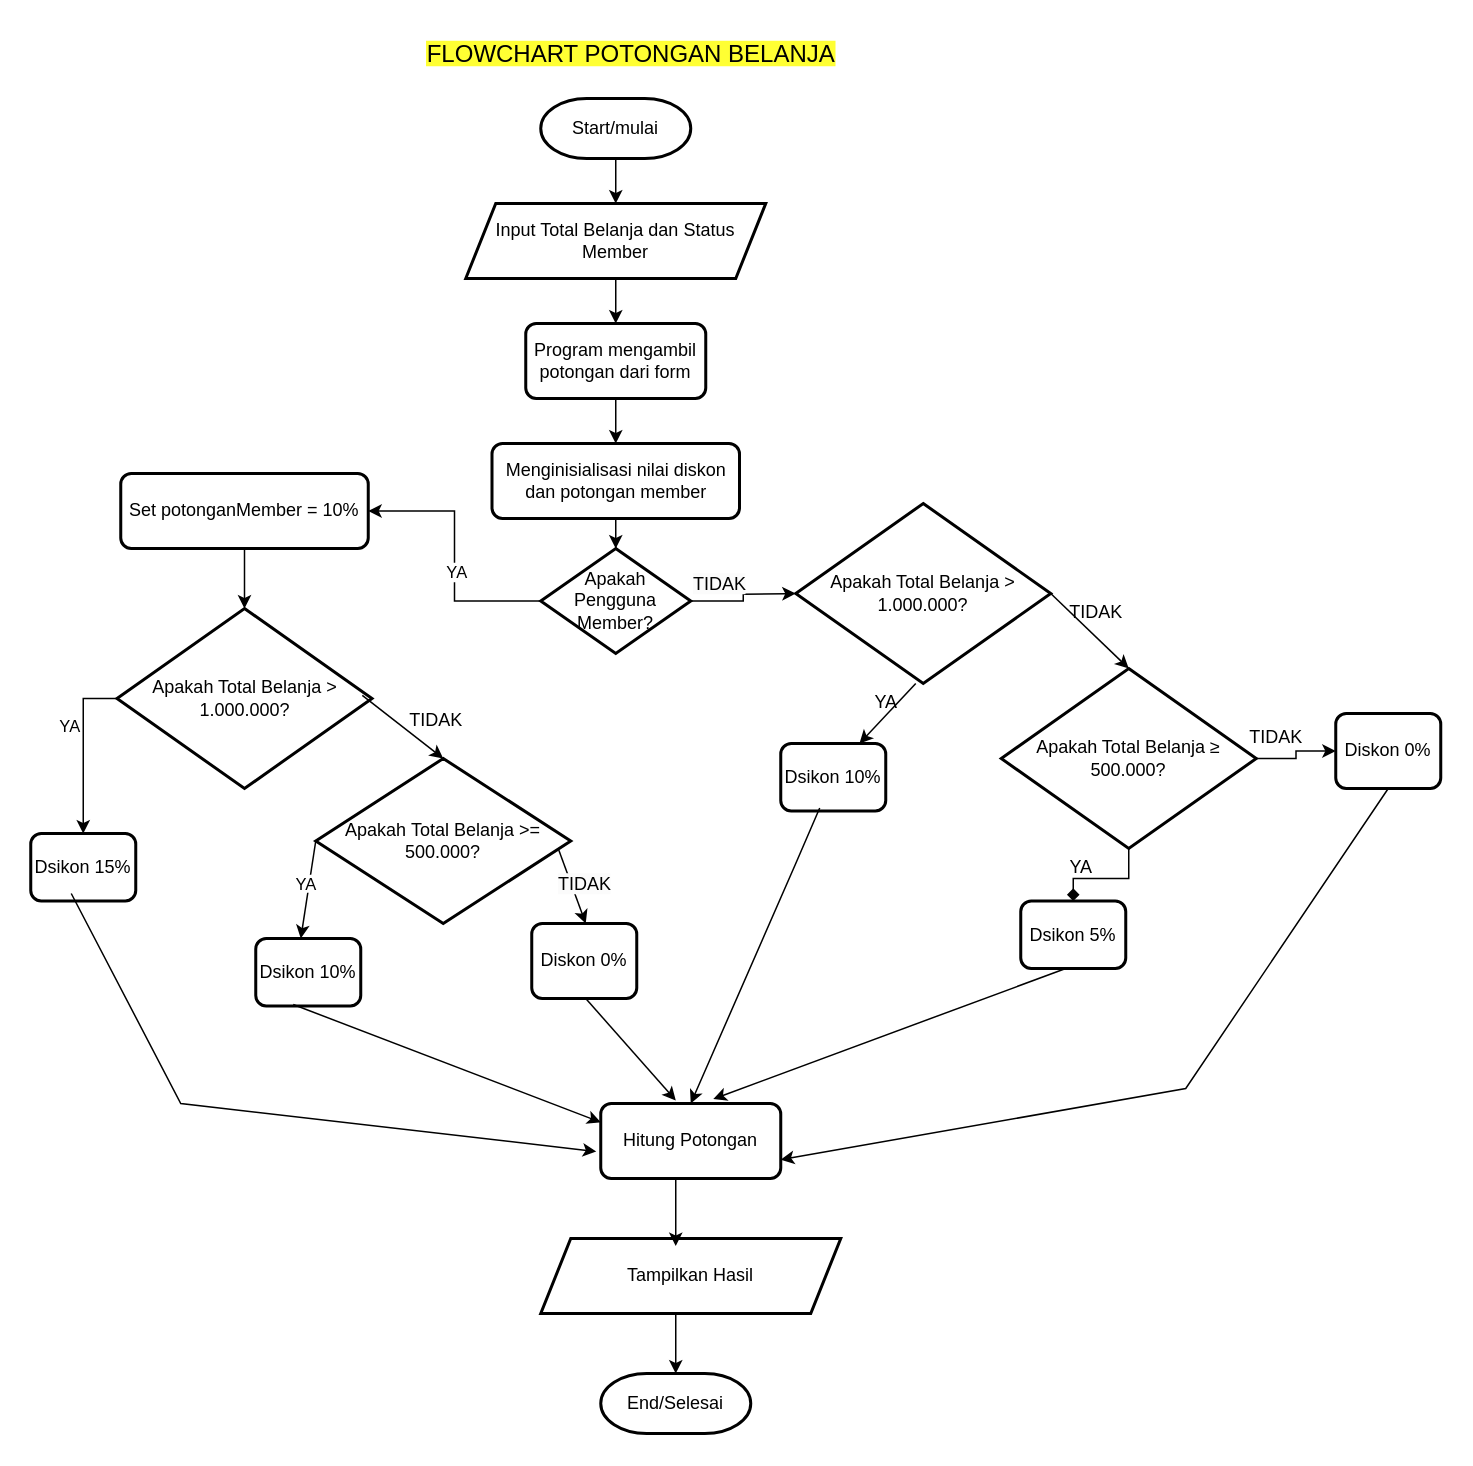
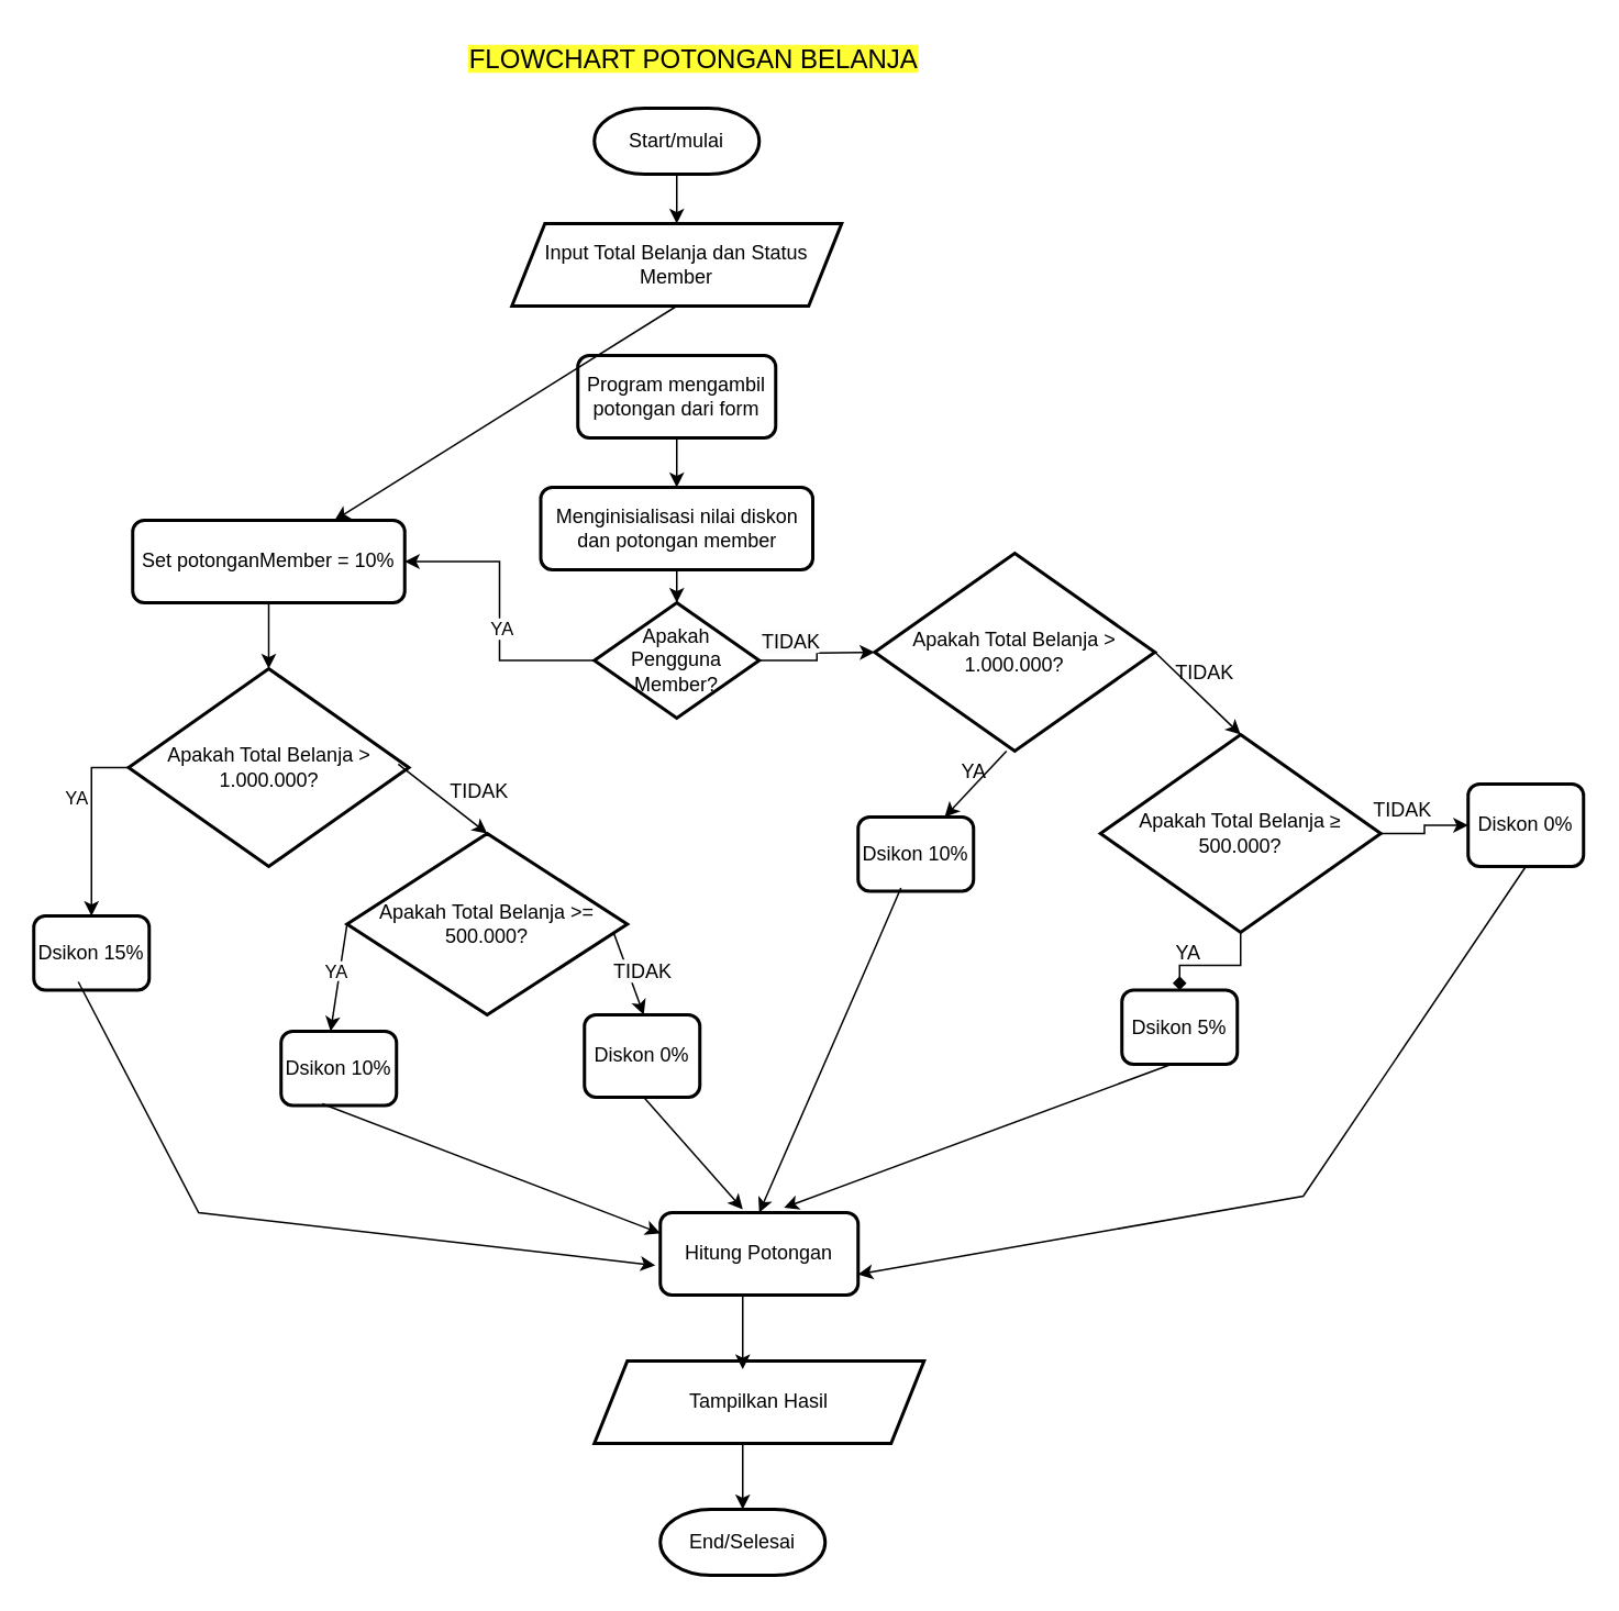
  <mxCell id="0" />
  <mxCell id="1" parent="0" />
  <mxCell id="2" value="&lt;font style=&quot;font-size: 16px; background-color: rgb(255, 255, 51);&quot;&gt;FLOWCHART POTONGAN BELANJA&lt;/font&gt;&lt;div style=&quot;font-size: 16px;&quot;&gt;&lt;br&gt;&lt;/div&gt;" style="text;html=1;align=center;verticalAlign=middle;resizable=0;points=[];autosize=1;strokeColor=none;fillColor=none;" vertex="1" parent="1"><mxGeometry x="270" y="20" width="300" height="50" as="geometry" /></mxCell>
  <mxCell id="3" value="Start/mulai" style="strokeWidth=2;html=1;shape=mxgraph.flowchart.terminator;whiteSpace=wrap;" vertex="1" parent="1"><mxGeometry x="360" y="65" width="100" height="40" as="geometry" /></mxCell>
  <mxCell id="4" value="" style="endArrow=classic;html=1;rounded=0;" edge="1" parent="1"><mxGeometry width="50" height="50" relative="1" as="geometry"><mxPoint x="410" y="105" as="sourcePoint" /><mxPoint x="410" y="135" as="targetPoint" /></mxGeometry></mxCell>
  <mxCell id="5" value="Input Total Belanja dan Status Member" style="shape=parallelogram;perimeter=parallelogramPerimeter;whiteSpace=wrap;html=1;fixedSize=1;strokeWidth=2;" vertex="1" parent="1"><mxGeometry x="310" y="135" width="200" height="50" as="geometry" /></mxCell>
  <mxCell id="6" value="" style="edgeStyle=orthogonalEdgeStyle;rounded=0;orthogonalLoop=1;jettySize=auto;html=1;" edge="1" parent="1" source="7" target="10"><mxGeometry relative="1" as="geometry" /></mxCell>
  <mxCell id="7" value="Program mengambil potongan dari form" style="rounded=1;whiteSpace=wrap;html=1;absoluteArcSize=1;arcSize=14;strokeWidth=2;" vertex="1" parent="1"><mxGeometry x="350" y="215" width="120" height="50" as="geometry" /></mxCell>
- <mxCell id="8" value="" style="endArrow=classic;html=1;rounded=0;exitX=0.5;exitY=1;exitDx=0;exitDy=0;entryX=0.5;entryY=0;entryDx=0;entryDy=0;" edge="1" parent="1" source="5" target="7"><mxGeometry width="50" height="50" relative="1" as="geometry"><mxPoint x="410" y="235" as="sourcePoint" /><mxPoint x="390" y="215" as="targetPoint" /></mxGeometry></mxCell>
+ <mxCell id="8" value="" style="endArrow=classic;html=1;rounded=0;exitX=0.5;exitY=1;exitDx=0;exitDy=0;" edge="1" parent="1" source="5" target="16"><mxGeometry width="50" height="50" relative="1" as="geometry"><mxPoint x="410" y="235" as="sourcePoint" /><mxPoint x="390" y="215" as="targetPoint" /></mxGeometry></mxCell>
  <mxCell id="9" value="" style="edgeStyle=orthogonalEdgeStyle;rounded=0;orthogonalLoop=1;jettySize=auto;html=1;" edge="1" parent="1" source="10" target="14"><mxGeometry relative="1" as="geometry" /></mxCell>
  <mxCell id="10" value="Menginisialisasi nilai diskon dan potongan member" style="rounded=1;whiteSpace=wrap;html=1;absoluteArcSize=1;arcSize=14;strokeWidth=2;" vertex="1" parent="1"><mxGeometry x="327.5" y="295" width="165" height="50" as="geometry" /></mxCell>
  <mxCell id="11" value="" style="edgeStyle=orthogonalEdgeStyle;rounded=0;orthogonalLoop=1;jettySize=auto;html=1;" edge="1" parent="1" source="14" target="16"><mxGeometry relative="1" as="geometry" /></mxCell>
  <mxCell id="12" value="YA" style="edgeLabel;html=1;align=center;verticalAlign=middle;resizable=0;points=[];" vertex="1" connectable="0" parent="11"><mxGeometry x="-0.312" y="2" relative="1" as="geometry"><mxPoint x="3" y="-17" as="offset" /></mxGeometry></mxCell>
  <mxCell id="13" value="" style="edgeStyle=orthogonalEdgeStyle;rounded=0;orthogonalLoop=1;jettySize=auto;html=1;" edge="1" parent="1" source="14"><mxGeometry relative="1" as="geometry"><mxPoint x="530" y="395" as="targetPoint" /></mxGeometry></mxCell>
  <mxCell id="14" value="Apakah Pengguna Member?" style="strokeWidth=2;html=1;shape=mxgraph.flowchart.decision;whiteSpace=wrap;" vertex="1" parent="1"><mxGeometry x="360" y="365" width="100" height="70" as="geometry" /></mxCell>
  <mxCell id="15" value="" style="edgeStyle=orthogonalEdgeStyle;rounded=0;orthogonalLoop=1;jettySize=auto;html=1;" edge="1" parent="1" source="16" target="17"><mxGeometry relative="1" as="geometry" /></mxCell>
  <mxCell id="16" value="Set potonganMember = 10%" style="rounded=1;whiteSpace=wrap;html=1;absoluteArcSize=1;arcSize=14;strokeWidth=2;" vertex="1" parent="1"><mxGeometry x="80" y="315" width="165" height="50" as="geometry" /></mxCell>
  <mxCell id="17" value="Apakah Total Belanja &amp;gt; 1.000.000?" style="strokeWidth=2;html=1;shape=mxgraph.flowchart.decision;whiteSpace=wrap;" vertex="1" parent="1"><mxGeometry x="77.5" y="405" width="170" height="120" as="geometry" /></mxCell>
  <mxCell id="18" value="Dsikon 15%" style="rounded=1;whiteSpace=wrap;html=1;absoluteArcSize=1;arcSize=14;strokeWidth=2;" vertex="1" parent="1"><mxGeometry x="20" y="555" width="70" height="45" as="geometry" /></mxCell>
  <mxCell id="19" value="Diskon 0%" style="rounded=1;whiteSpace=wrap;html=1;absoluteArcSize=1;arcSize=14;strokeWidth=2;" vertex="1" parent="1"><mxGeometry x="354" y="615" width="70" height="50" as="geometry" /></mxCell>
  <mxCell id="20" value="" style="edgeStyle=orthogonalEdgeStyle;rounded=0;orthogonalLoop=1;jettySize=auto;html=1;entryX=0.5;entryY=0;entryDx=0;entryDy=0;exitX=0;exitY=0.5;exitDx=0;exitDy=0;exitPerimeter=0;" edge="1" parent="1" source="17" target="18"><mxGeometry relative="1" as="geometry"><mxPoint x="77.5" y="455" as="sourcePoint" /><mxPoint x="47.5" y="515" as="targetPoint" /><Array as="points"><mxPoint x="55" y="465" /></Array></mxGeometry></mxCell>
  <mxCell id="21" value="YA" style="edgeLabel;html=1;align=center;verticalAlign=middle;resizable=0;points=[];" vertex="1" connectable="0" parent="20"><mxGeometry x="-0.312" y="2" relative="1" as="geometry"><mxPoint x="-12" y="2" as="offset" /></mxGeometry></mxCell>
  <mxCell id="22" value="Apakah&amp;nbsp;Total Belanja &amp;gt;= 500.000?" style="strokeWidth=2;html=1;shape=mxgraph.flowchart.decision;whiteSpace=wrap;" vertex="1" parent="1"><mxGeometry x="210" y="505" width="170" height="110" as="geometry" /></mxCell>
  <mxCell id="23" value="" style="endArrow=classic;html=1;rounded=0;entryX=0.5;entryY=0;entryDx=0;entryDy=0;entryPerimeter=0;exitX=0.962;exitY=0.483;exitDx=0;exitDy=0;exitPerimeter=0;" edge="1" parent="1" source="17" target="22"><mxGeometry width="50" height="50" relative="1" as="geometry"><mxPoint x="250" y="465" as="sourcePoint" /><mxPoint x="300" y="415" as="targetPoint" /></mxGeometry></mxCell>
  <mxCell id="24" value="" style="endArrow=classic;html=1;rounded=0;exitX=0;exitY=0.5;exitDx=0;exitDy=0;exitPerimeter=0;" edge="1" parent="1" source="22"><mxGeometry width="50" height="50" relative="1" as="geometry"><mxPoint x="210" y="565" as="sourcePoint" /><mxPoint x="200" y="625" as="targetPoint" /></mxGeometry></mxCell>
  <mxCell id="25" value="&lt;span style=&quot;color: rgb(0, 0, 0); font-family: Helvetica; font-size: 11px; font-style: normal; font-variant-ligatures: normal; font-variant-caps: normal; font-weight: 400; letter-spacing: normal; orphans: 2; text-align: center; text-indent: 0px; text-transform: none; widows: 2; word-spacing: 0px; -webkit-text-stroke-width: 0px; white-space: nowrap; background-color: rgb(255, 255, 255); text-decoration-thickness: initial; text-decoration-style: initial; text-decoration-color: initial; display: inline !important; float: none;&quot;&gt;YA&lt;/span&gt;" style="text;whiteSpace=wrap;html=1;" vertex="1" parent="1"><mxGeometry x="195" y="575" width="50" height="40" as="geometry" /></mxCell>
  <mxCell id="26" value="TIDAK" style="text;html=1;align=center;verticalAlign=middle;resizable=0;points=[];autosize=1;strokeColor=none;fillColor=none;" vertex="1" parent="1"><mxGeometry x="260" y="465" width="60" height="30" as="geometry" /></mxCell>
  <mxCell id="27" value="Dsikon 10%" style="rounded=1;whiteSpace=wrap;html=1;absoluteArcSize=1;arcSize=14;strokeWidth=2;" vertex="1" parent="1"><mxGeometry x="170" y="625" width="70" height="45" as="geometry" /></mxCell>
  <mxCell id="28" value="" style="endArrow=classic;html=1;rounded=0;exitX=0.953;exitY=0.555;exitDx=0;exitDy=0;exitPerimeter=0;" edge="1" parent="1" source="22"><mxGeometry width="50" height="50" relative="1" as="geometry"><mxPoint x="380" y="565" as="sourcePoint" /><mxPoint x="390" y="615" as="targetPoint" /></mxGeometry></mxCell>
  <mxCell id="29" value="&lt;span style=&quot;color: rgb(0, 0, 0); font-family: Helvetica; font-size: 12px; font-style: normal; font-variant-ligatures: normal; font-variant-caps: normal; font-weight: 400; letter-spacing: normal; orphans: 2; text-align: center; text-indent: 0px; text-transform: none; widows: 2; word-spacing: 0px; -webkit-text-stroke-width: 0px; white-space: nowrap; background-color: rgb(251, 251, 251); text-decoration-thickness: initial; text-decoration-style: initial; text-decoration-color: initial; display: inline !important; float: none;&quot;&gt;TIDAK&lt;/span&gt;" style="text;whiteSpace=wrap;html=1;" vertex="1" parent="1"><mxGeometry x="370" y="575" width="70" height="40" as="geometry" /></mxCell>
  <mxCell id="30" value="&lt;span style=&quot;color: rgb(0, 0, 0); font-family: Helvetica; font-size: 12px; font-style: normal; font-variant-ligatures: normal; font-variant-caps: normal; font-weight: 400; letter-spacing: normal; orphans: 2; text-align: center; text-indent: 0px; text-transform: none; widows: 2; word-spacing: 0px; -webkit-text-stroke-width: 0px; white-space: nowrap; background-color: rgb(251, 251, 251); text-decoration-thickness: initial; text-decoration-style: initial; text-decoration-color: initial; display: inline !important; float: none;&quot;&gt;TIDAK&lt;/span&gt;" style="text;whiteSpace=wrap;html=1;" vertex="1" parent="1"><mxGeometry x="460" y="375" width="70" height="40" as="geometry" /></mxCell>
  <mxCell id="31" value="Apakah Total Belanja &amp;gt; 1.000.000?" style="strokeWidth=2;html=1;shape=mxgraph.flowchart.decision;whiteSpace=wrap;" vertex="1" parent="1"><mxGeometry x="530" y="335" width="170" height="120" as="geometry" /></mxCell>
  <mxCell id="32" value="" style="edgeStyle=orthogonalEdgeStyle;rounded=0;orthogonalLoop=1;jettySize=auto;html=1;" edge="1" parent="1" source="34" target="37"><mxGeometry relative="1" as="geometry" /></mxCell>
  <mxCell id="33" value="" style="edgeStyle=orthogonalEdgeStyle;rounded=0;orthogonalLoop=1;jettySize=auto;html=1;endArrow=diamond;" edge="1" parent="1" source="34" target="41"><mxGeometry relative="1" as="geometry" /></mxCell>
  <mxCell id="34" value="Apakah Total Belanja ≥ 500.000?" style="strokeWidth=2;html=1;shape=mxgraph.flowchart.decision;whiteSpace=wrap;" vertex="1" parent="1"><mxGeometry x="667" y="445" width="170" height="120" as="geometry" /></mxCell>
  <mxCell id="35" value="" style="endArrow=classic;html=1;rounded=0;entryX=0.5;entryY=0;entryDx=0;entryDy=0;entryPerimeter=0;" edge="1" parent="1" target="34"><mxGeometry width="50" height="50" relative="1" as="geometry"><mxPoint x="700" y="395" as="sourcePoint" /><mxPoint x="750" y="345" as="targetPoint" /></mxGeometry></mxCell>
  <mxCell id="36" value="TIDAK" style="text;html=1;align=center;verticalAlign=middle;resizable=0;points=[];autosize=1;strokeColor=none;fillColor=none;" vertex="1" parent="1"><mxGeometry x="700" y="393" width="60" height="30" as="geometry" /></mxCell>
  <mxCell id="37" value="Diskon 0%" style="rounded=1;whiteSpace=wrap;html=1;absoluteArcSize=1;arcSize=14;strokeWidth=2;" vertex="1" parent="1"><mxGeometry x="890" y="475" width="70" height="50" as="geometry" /></mxCell>
  <mxCell id="38" value="TIDAK&lt;div&gt;&lt;br&gt;&lt;/div&gt;" style="text;html=1;align=center;verticalAlign=middle;resizable=0;points=[];autosize=1;strokeColor=none;fillColor=none;" vertex="1" parent="1"><mxGeometry x="820" y="478" width="60" height="40" as="geometry" /></mxCell>
  <mxCell id="39" value="Dsikon 10%" style="rounded=1;whiteSpace=wrap;html=1;absoluteArcSize=1;arcSize=14;strokeWidth=2;" vertex="1" parent="1"><mxGeometry x="520" y="495" width="70" height="45" as="geometry" /></mxCell>
  <mxCell id="40" value="" style="endArrow=classic;html=1;rounded=0;entryX=0.75;entryY=0;entryDx=0;entryDy=0;" edge="1" parent="1" target="39"><mxGeometry width="50" height="50" relative="1" as="geometry"><mxPoint x="610" y="455" as="sourcePoint" /><mxPoint x="660" y="405" as="targetPoint" /></mxGeometry></mxCell>
  <mxCell id="41" value="Dsikon 5%" style="rounded=1;whiteSpace=wrap;html=1;absoluteArcSize=1;arcSize=14;strokeWidth=2;" vertex="1" parent="1"><mxGeometry x="680" y="600" width="70" height="45" as="geometry" /></mxCell>
  <mxCell id="42" value="YA" style="text;html=1;align=center;verticalAlign=middle;resizable=0;points=[];autosize=1;strokeColor=none;fillColor=none;" vertex="1" parent="1"><mxGeometry x="570" y="453" width="40" height="30" as="geometry" /></mxCell>
  <mxCell id="43" value="YA" style="text;html=1;align=center;verticalAlign=middle;resizable=0;points=[];autosize=1;strokeColor=none;fillColor=none;" vertex="1" parent="1"><mxGeometry x="700" y="563" width="40" height="30" as="geometry" /></mxCell>
  <mxCell id="44" value="End/Selesai" style="strokeWidth=2;html=1;shape=mxgraph.flowchart.terminator;whiteSpace=wrap;" vertex="1" parent="1"><mxGeometry x="400" y="915" width="100" height="40" as="geometry" /></mxCell>
  <mxCell id="45" value="Hitung Potongan" style="rounded=1;whiteSpace=wrap;html=1;absoluteArcSize=1;arcSize=14;strokeWidth=2;" vertex="1" parent="1"><mxGeometry x="400" y="735" width="120" height="50" as="geometry" /></mxCell>
  <mxCell id="46" value="" style="edgeStyle=orthogonalEdgeStyle;rounded=0;orthogonalLoop=1;jettySize=auto;html=1;" edge="1" parent="1" source="47" target="44"><mxGeometry relative="1" as="geometry"><Array as="points"><mxPoint x="450" y="895" /><mxPoint x="450" y="895" /></Array></mxGeometry></mxCell>
  <mxCell id="47" value="Tampilkan Hasil" style="shape=parallelogram;perimeter=parallelogramPerimeter;whiteSpace=wrap;html=1;fixedSize=1;strokeWidth=2;" vertex="1" parent="1"><mxGeometry x="360" y="825" width="200" height="50" as="geometry" /></mxCell>
  <mxCell id="48" value="" style="endArrow=classic;html=1;rounded=0;entryX=-0.025;entryY=0.64;entryDx=0;entryDy=0;entryPerimeter=0;" edge="1" parent="1" target="45"><mxGeometry width="50" height="50" relative="1" as="geometry"><mxPoint x="47" y="595" as="sourcePoint" /><mxPoint x="90" y="555" as="targetPoint" /><Array as="points"><mxPoint x="120" y="735" /></Array></mxGeometry></mxCell>
  <mxCell id="49" value="" style="endArrow=classic;html=1;rounded=0;exitX=0.357;exitY=0.978;exitDx=0;exitDy=0;exitPerimeter=0;entryX=0;entryY=0.25;entryDx=0;entryDy=0;" edge="1" parent="1" source="27" target="45"><mxGeometry width="50" height="50" relative="1" as="geometry"><mxPoint x="440" y="715" as="sourcePoint" /><mxPoint x="490" y="665" as="targetPoint" /></mxGeometry></mxCell>
  <mxCell id="50" value="" style="endArrow=classic;html=1;rounded=0;entryX=0.417;entryY=-0.04;entryDx=0;entryDy=0;entryPerimeter=0;" edge="1" parent="1" target="45"><mxGeometry width="50" height="50" relative="1" as="geometry"><mxPoint x="390" y="665" as="sourcePoint" /><mxPoint x="440" y="615" as="targetPoint" /></mxGeometry></mxCell>
  <mxCell id="51" value="" style="endArrow=classic;html=1;rounded=0;entryX=0.625;entryY=-0.06;entryDx=0;entryDy=0;entryPerimeter=0;" edge="1" parent="1" target="45"><mxGeometry width="50" height="50" relative="1" as="geometry"><mxPoint x="710" y="645" as="sourcePoint" /><mxPoint x="760" y="595" as="targetPoint" /></mxGeometry></mxCell>
  <mxCell id="52" value="" style="endArrow=classic;html=1;rounded=0;entryX=0.5;entryY=0;entryDx=0;entryDy=0;exitX=0.371;exitY=0.956;exitDx=0;exitDy=0;exitPerimeter=0;" edge="1" parent="1" source="39" target="45"><mxGeometry width="50" height="50" relative="1" as="geometry"><mxPoint x="530" y="585" as="sourcePoint" /><mxPoint x="840" y="675" as="targetPoint" /><Array as="points"><mxPoint x="530" y="575" /></Array></mxGeometry></mxCell>
  <mxCell id="53" value="" style="endArrow=classic;html=1;rounded=0;exitX=0.5;exitY=1;exitDx=0;exitDy=0;entryX=1;entryY=0.75;entryDx=0;entryDy=0;" edge="1" parent="1" source="37" target="45"><mxGeometry width="50" height="50" relative="1" as="geometry"><mxPoint x="890" y="615" as="sourcePoint" /><mxPoint x="820" y="635" as="targetPoint" /><Array as="points"><mxPoint x="790" y="725" /></Array></mxGeometry></mxCell>
  <mxCell id="54" value="" style="endArrow=classic;html=1;rounded=0;entryX=0.45;entryY=0.1;entryDx=0;entryDy=0;entryPerimeter=0;" edge="1" parent="1" target="47"><mxGeometry width="50" height="50" relative="1" as="geometry"><mxPoint x="450" y="785" as="sourcePoint" /><mxPoint x="500" y="735" as="targetPoint" /></mxGeometry></mxCell>
